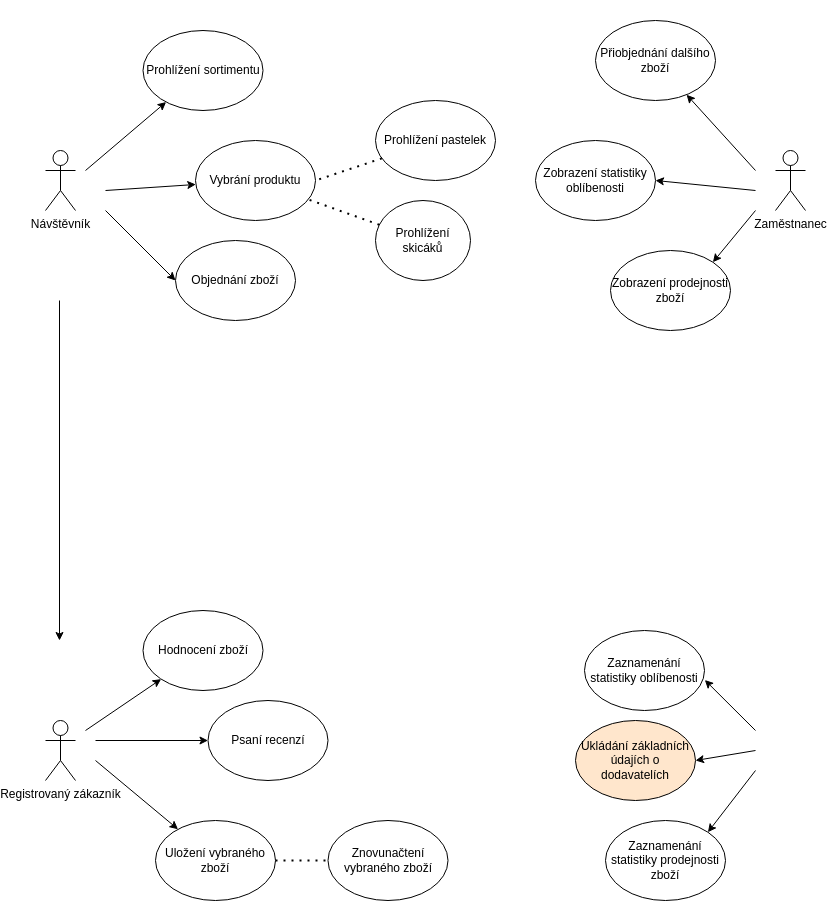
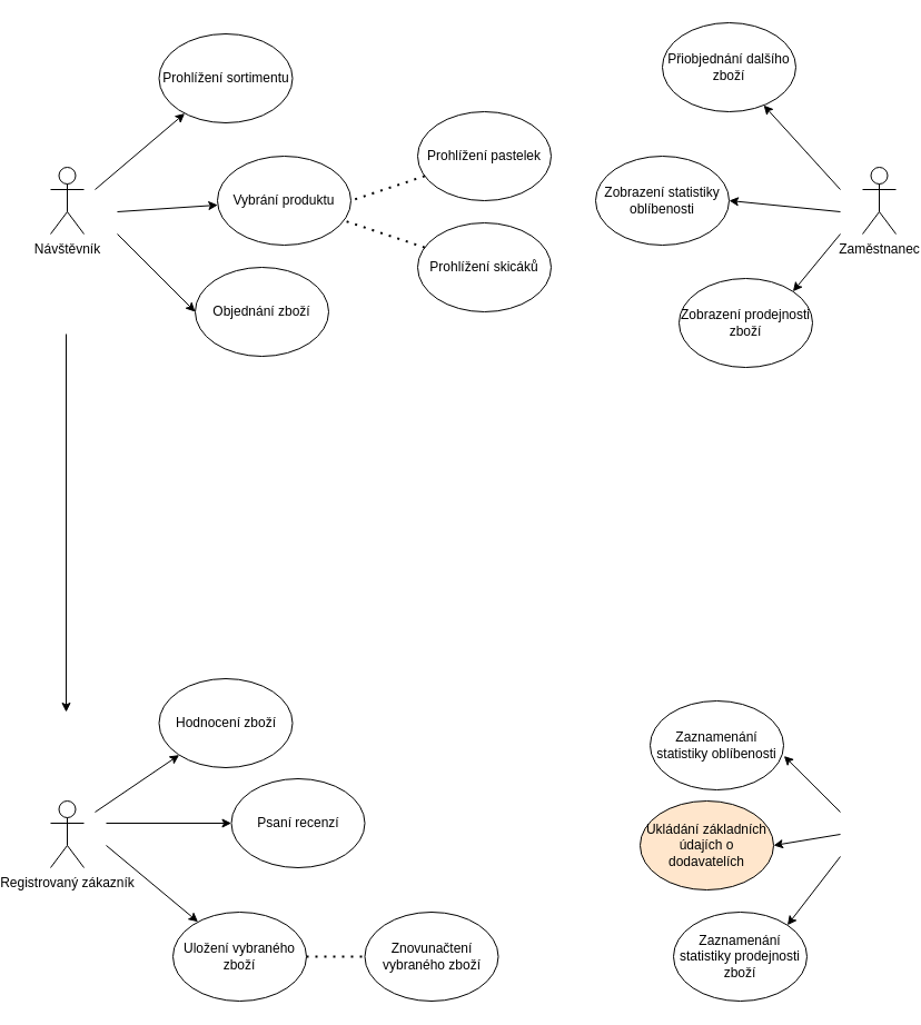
  <mxCell id="0" />
  <mxCell id="1" parent="0" />
  <mxCell id="2" value="Návštěvník" style="shape=umlActor;verticalLabelPosition=bottom;verticalAlign=top;html=1;outlineConnect=0;" vertex="1" parent="1"><mxGeometry x="20" y="150" width="30" height="60" as="geometry" /></mxCell>
  <mxCell id="3" value="Registrovaný zákazník" style="shape=umlActor;verticalLabelPosition=bottom;verticalAlign=top;html=1;outlineConnect=0;" vertex="1" parent="1"><mxGeometry x="20" y="720" width="30" height="60" as="geometry" /></mxCell>
  <mxCell id="4" value="Zaměstnanec" style="shape=umlActor;verticalLabelPosition=bottom;verticalAlign=top;html=1;outlineConnect=0;" vertex="1" parent="1"><mxGeometry x="750" y="150" width="30" height="60" as="geometry" /></mxCell>
  <mxCell id="5" value="Prohlížení sortimentu" style="ellipse;whiteSpace=wrap;html=1;" vertex="1" parent="1"><mxGeometry x="117.5" y="30" width="120" height="80" as="geometry" /></mxCell>
  <mxCell id="6" value="Vybrání produktu" style="ellipse;whiteSpace=wrap;html=1;" vertex="1" parent="1"><mxGeometry x="170" y="140" width="120" height="80" as="geometry" /></mxCell>
  <mxCell id="7" value="Uložení vybraného zboží" style="ellipse;whiteSpace=wrap;html=1;" vertex="1" parent="1"><mxGeometry x="130" y="820" width="120" height="80" as="geometry" /></mxCell>
  <mxCell id="8" value="Hodnocení zboží&lt;span style=&quot;color: rgba(0 , 0 , 0 , 0) ; font-family: monospace ; font-size: 0px&quot;&gt;%3CmxGraphModel%3E%3Croot%3E%3CmxCell%20id%3D%220%22%2F%3E%3CmxCell%20id%3D%221%22%20parent%3D%220%22%2F%3E%3CmxCell%20id%3D%222%22%20value%3D%22znovuna%C4%8Dten%C3%AD%20vybran%C3%A9ho%20zbo%C5%BE%C3%AD%22%20style%3D%22ellipse%3BwhiteSpace%3Dwrap%3Bhtml%3D1%3B%22%20vertex%3D%221%22%20parent%3D%221%22%3E%3CmxGeometry%20x%3D%22230%22%20y%3D%22390%22%20width%3D%22120%22%20height%3D%2280%22%20as%3D%22geometry%22%2F%3E%3C%2FmxCell%3E%3C%2Froot%3E%3C%2FmxGraphModel%3E&lt;/span&gt;" style="ellipse;whiteSpace=wrap;html=1;" vertex="1" parent="1"><mxGeometry x="117.5" y="610" width="120" height="80" as="geometry" /></mxCell>
  <mxCell id="9" value="Psaní recenzí&lt;span style=&quot;color: rgba(0 , 0 , 0 , 0) ; font-family: monospace ; font-size: 0px&quot;&gt;%3CmxGraphModel%3E%3Croot%3E%3CmxCell%20id%3D%220%22%2F%3E%3CmxCell%20id%3D%221%22%20parent%3D%220%22%2F%3E%3CmxCell%20id%3D%222%22%20value%3D%22Hodnocen%C3%AD%20zbo%C5%BE%C3%AD%26lt%3Bspan%20style%3D%26quot%3Bcolor%3A%20rgba(0%20%2C%200%20%2C%200%20%2C%200)%20%3B%20font-family%3A%20monospace%20%3B%20font-size%3A%200px%26quot%3B%26gt%3B%253CmxGraphModel%253E%253Croot%253E%253CmxCell%2520id%253D%25220%2522%252F%253E%253CmxCell%2520id%253D%25221%2522%2520parent%253D%25220%2522%252F%253E%253CmxCell%2520id%253D%25222%2522%2520value%253D%2522znovuna%25C4%258Dten%25C3%25AD%2520vybran%25C3%25A9ho%2520zbo%25C5%25BE%25C3%25AD%2522%2520style%253D%2522ellipse%253BwhiteSpace%253Dwrap%253Bhtml%253D1%253B%2522%2520vertex%253D%25221%2522%2520parent%253D%25221%2522%253E%253CmxGeometry%2520x%253D%2522230%2522%2520y%253D%2522390%2522%2520width%253D%2522120%2522%2520height%253D%252280%2522%2520as%253D%2522geometry%2522%252F%253E%253C%252FmxCell%253E%253C%252Froot%253E%253C%252FmxGraphModel%253E%26lt%3B%2Fspan%26gt%3B%22%20style%3D%22ellipse%3BwhiteSpace%3Dwrap%3Bhtml%3D1%3B%22%20vertex%3D%221%22%20parent%3D%221%22%3E%3CmxGeometry%20x%3D%22370%22%20y%3D%22530%22%20width%3D%22120%22%20height%3D%2280%22%20as%3D%22geometry%22%2F%3E%3C%2FmxCell%3E%3C%2Froot%3E%3C%2FmxGraphModelPsan&lt;/span&gt;" style="ellipse;whiteSpace=wrap;html=1;" vertex="1" parent="1"><mxGeometry x="182.5" y="700" width="120" height="80" as="geometry" /></mxCell>
  <mxCell id="10" value="Objednání zboží" style="ellipse;whiteSpace=wrap;html=1;" vertex="1" parent="1"><mxGeometry x="150" y="240" width="120" height="80" as="geometry" /></mxCell>
  <mxCell id="11" value="Přiobjednání dalšího zboží" style="ellipse;whiteSpace=wrap;html=1;" vertex="1" parent="1"><mxGeometry x="570" y="20" width="120" height="80" as="geometry" /></mxCell>
  <mxCell id="12" value="Zobrazení statistiky oblíbenosti" style="ellipse;whiteSpace=wrap;html=1;" vertex="1" parent="1"><mxGeometry x="510" y="140" width="120" height="80" as="geometry" /></mxCell>
  <mxCell id="13" value="Zobrazení prodejnosti zboží" style="ellipse;whiteSpace=wrap;html=1;" vertex="1" parent="1"><mxGeometry x="585" y="250" width="120" height="80" as="geometry" /></mxCell>
  <mxCell id="14" style="edgeStyle=orthogonalEdgeStyle;rounded=0;orthogonalLoop=1;jettySize=auto;html=1;exitX=0.5;exitY=1;exitDx=0;exitDy=0;" edge="1" parent="1" source="7" target="7"><mxGeometry relative="1" as="geometry" /></mxCell>
  <mxCell id="15" value="" style="endArrow=classic;html=1;" edge="1" parent="1"><mxGeometry width="50" height="50" relative="1" as="geometry"><mxPoint x="34" y="300" as="sourcePoint" /><mxPoint x="34" y="640" as="targetPoint" /></mxGeometry></mxCell>
  <mxCell id="16" value="Prohlížení pastelek" style="ellipse;whiteSpace=wrap;html=1;" vertex="1" parent="1"><mxGeometry x="350" y="100" width="120" height="80" as="geometry" /></mxCell>
  <mxCell id="17" value="Zaznamenání statistiky oblíbenosti" style="ellipse;whiteSpace=wrap;html=1;" vertex="1" parent="1"><mxGeometry x="559" y="630" width="120" height="80" as="geometry" /></mxCell>
  <mxCell id="18" value="Zaznamenání statistiky prodejnosti zboží" style="ellipse;whiteSpace=wrap;html=1;" vertex="1" parent="1"><mxGeometry x="580" y="820" width="120" height="80" as="geometry" /></mxCell>
- <mxCell id="19" value="Prohlížení skicáků" style="ellipse;whiteSpace=wrap;html=1;" vertex="1" parent="1"><mxGeometry x="350" y="200" width="95" height="80" as="geometry" /></mxCell>
+ <mxCell id="19" value="Prohlížení skicáků" style="ellipse;whiteSpace=wrap;html=1;" vertex="1" parent="1"><mxGeometry x="350" y="200" width="120" height="80" as="geometry" /></mxCell>
  <mxCell id="20" value="Znovunačtení vybraného zboží" style="ellipse;whiteSpace=wrap;html=1;" vertex="1" parent="1"><mxGeometry x="302.5" y="820" width="120" height="80" as="geometry" /></mxCell>
  <mxCell id="21" value="Ukládání základních údajích o dodavatelích" style="ellipse;whiteSpace=wrap;html=1;fillColor=#ffe6cc;" vertex="1" parent="1"><mxGeometry x="550" y="720" width="120" height="80" as="geometry" /></mxCell>
  <mxCell id="22" value="" style="endArrow=classic;html=1;" edge="1" parent="1" target="5"><mxGeometry width="50" height="50" relative="1" as="geometry"><mxPoint x="60" y="170" as="sourcePoint" /><mxPoint x="440" y="150" as="targetPoint" /></mxGeometry></mxCell>
  <mxCell id="23" value="" style="endArrow=classic;html=1;entryX=0;entryY=0.5;entryDx=0;entryDy=0;" edge="1" parent="1" target="10"><mxGeometry width="50" height="50" relative="1" as="geometry"><mxPoint x="80" y="210" as="sourcePoint" /><mxPoint x="150.702" y="111.594" as="targetPoint" /></mxGeometry></mxCell>
  <mxCell id="24" value="" style="endArrow=classic;html=1;" edge="1" parent="1" target="6"><mxGeometry width="50" height="50" relative="1" as="geometry"><mxPoint x="80" y="190" as="sourcePoint" /><mxPoint x="192.5" y="180" as="targetPoint" /></mxGeometry></mxCell>
  <mxCell id="25" value="" style="endArrow=none;dashed=1;html=1;dashPattern=1 3;strokeWidth=2;" edge="1" parent="1" source="19" target="6"><mxGeometry width="50" height="50" relative="1" as="geometry"><mxPoint x="390" y="200" as="sourcePoint" /><mxPoint x="440" y="150" as="targetPoint" /></mxGeometry></mxCell>
  <mxCell id="26" value="" style="endArrow=none;dashed=1;html=1;dashPattern=1 3;strokeWidth=2;entryX=1;entryY=0.5;entryDx=0;entryDy=0;" edge="1" parent="1" source="16" target="6"><mxGeometry width="50" height="50" relative="1" as="geometry"><mxPoint x="366.135" y="232.38" as="sourcePoint" /><mxPoint x="293.666" y="207.889" as="targetPoint" /></mxGeometry></mxCell>
  <mxCell id="27" value="" style="endArrow=none;dashed=1;html=1;dashPattern=1 3;strokeWidth=2;exitX=1;exitY=0.5;exitDx=0;exitDy=0;entryX=0;entryY=0.5;entryDx=0;entryDy=0;" edge="1" parent="1" source="7" target="20"><mxGeometry width="50" height="50" relative="1" as="geometry"><mxPoint x="390" y="670" as="sourcePoint" /><mxPoint x="440" y="620" as="targetPoint" /></mxGeometry></mxCell>
  <mxCell id="28" value="" style="endArrow=classic;html=1;" edge="1" parent="1" target="8"><mxGeometry width="50" height="50" relative="1" as="geometry"><mxPoint x="60" y="730" as="sourcePoint" /><mxPoint x="440" y="620" as="targetPoint" /></mxGeometry></mxCell>
  <mxCell id="29" value="" style="endArrow=classic;html=1;entryX=0;entryY=0.5;entryDx=0;entryDy=0;" edge="1" parent="1" target="9"><mxGeometry width="50" height="50" relative="1" as="geometry"><mxPoint x="70" y="740" as="sourcePoint" /><mxPoint x="145.711" y="688.703" as="targetPoint" /></mxGeometry></mxCell>
  <mxCell id="30" value="" style="endArrow=classic;html=1;" edge="1" parent="1" target="7"><mxGeometry width="50" height="50" relative="1" as="geometry"><mxPoint x="70" y="760" as="sourcePoint" /><mxPoint x="192.5" y="750" as="targetPoint" /></mxGeometry></mxCell>
  <mxCell id="31" value="" style="endArrow=classic;html=1;" edge="1" parent="1" target="11"><mxGeometry width="50" height="50" relative="1" as="geometry"><mxPoint x="730" y="170" as="sourcePoint" /><mxPoint x="440" y="270" as="targetPoint" /></mxGeometry></mxCell>
  <mxCell id="32" value="" style="endArrow=classic;html=1;entryX=1;entryY=0.5;entryDx=0;entryDy=0;" edge="1" parent="1" target="12"><mxGeometry width="50" height="50" relative="1" as="geometry"><mxPoint x="730" y="190" as="sourcePoint" /><mxPoint x="669.139" y="104.966" as="targetPoint" /></mxGeometry></mxCell>
  <mxCell id="33" value="" style="endArrow=classic;html=1;entryX=1;entryY=0;entryDx=0;entryDy=0;" edge="1" parent="1" target="13"><mxGeometry width="50" height="50" relative="1" as="geometry"><mxPoint x="730" y="210" as="sourcePoint" /><mxPoint x="640" y="190" as="targetPoint" /></mxGeometry></mxCell>
  <mxCell id="34" value="" style="endArrow=classic;html=1;entryX=1.003;entryY=0.619;entryDx=0;entryDy=0;entryPerimeter=0;" edge="1" parent="1" target="17"><mxGeometry width="50" height="50" relative="1" as="geometry"><mxPoint x="730" y="730" as="sourcePoint" /><mxPoint x="650" y="200" as="targetPoint" /></mxGeometry></mxCell>
  <mxCell id="35" value="" style="endArrow=classic;html=1;entryX=1;entryY=0.5;entryDx=0;entryDy=0;" edge="1" parent="1" target="21"><mxGeometry width="50" height="50" relative="1" as="geometry"><mxPoint x="730" y="750" as="sourcePoint" /><mxPoint x="689.36" y="689.52" as="targetPoint" /></mxGeometry></mxCell>
  <mxCell id="36" value="" style="endArrow=classic;html=1;entryX=1;entryY=0;entryDx=0;entryDy=0;" edge="1" parent="1" target="18"><mxGeometry width="50" height="50" relative="1" as="geometry"><mxPoint x="730" y="770" as="sourcePoint" /><mxPoint x="680" y="770" as="targetPoint" /></mxGeometry></mxCell>
